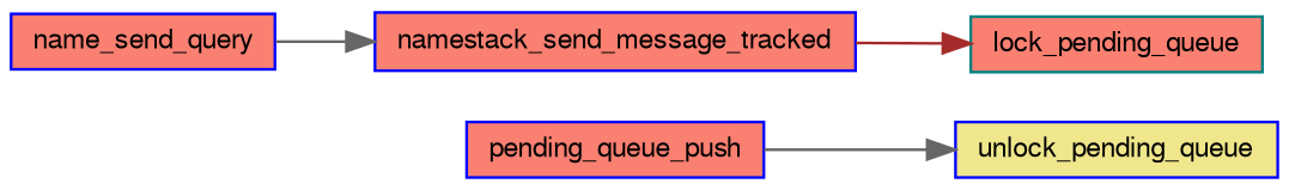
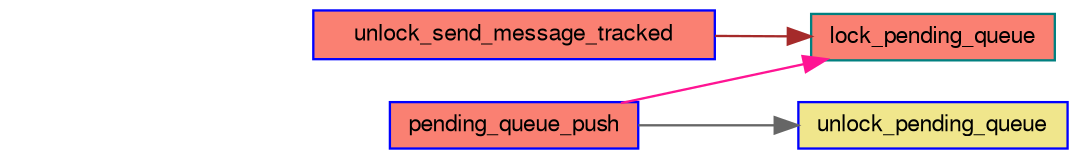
  digraph {
    rankdir=LR
    node [color=blue fillcolor=salmon fontname=FreeSans fontsize=10 shape=record style=filled]
    edge [color=gray40 fontname=FreeSans fontsize=10 labelfontname=FreeSans labelfontsize=10 style=solid]
-   n1 [fontcolor=black height=0.2 label=name_send_query width=0.4]
-   n2 [height=0.2 label=namestack_send_message_tracked width=0.4]
+   n2 [height=0.2 label=unlock_send_message_tracked width=0.4]
    n3 [color=teal height=0.2 label=lock_pending_queue width=0.4]
    n4 [height=0.2 label=pending_queue_push width=0.4]
    n5 [fillcolor=khaki height=0.2 label=unlock_pending_queue width=0.4]
-   n1 -> n2
    n2 -> n3 [color=brown]
+   n4 -> n3 [color=deeppink]
    n4 -> n5
  }
